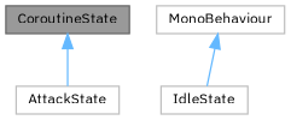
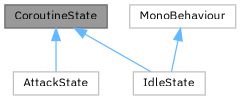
  digraph {
    fontname="IBM Plex Sans"
    node [color=grey75 fillcolor=white fontname="IBM Plex Sans" fontsize=10 shape=box style=filled]
    edge [color=steelblue1 dir=back fontname="IBM Plex Sans" fontsize=10 labelfontname=Helvetica labelfontsize=10 style=solid]
    n1 [color=gray40 fillcolor=grey60 fontcolor=black height=0.2 label=CoroutineState width=0.4]
    n2 [height=0.2 label=AttackState width=0.4]
    n3 [height=0.2 label=IdleState width=0.4]
    n4 [height=0.2 label=MonoBehaviour width=0.4]
    n1 -> n2
+   n1 -> n3
    n4 -> n3
  }
